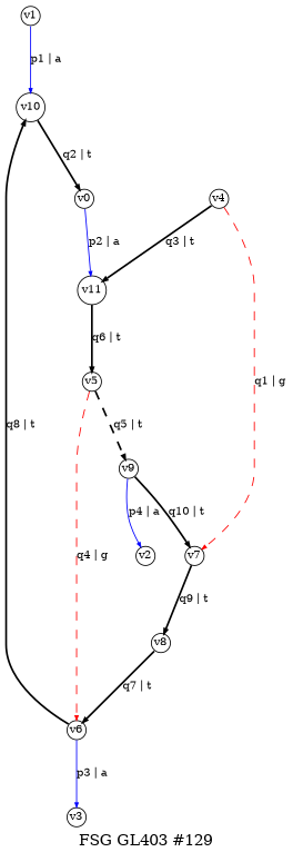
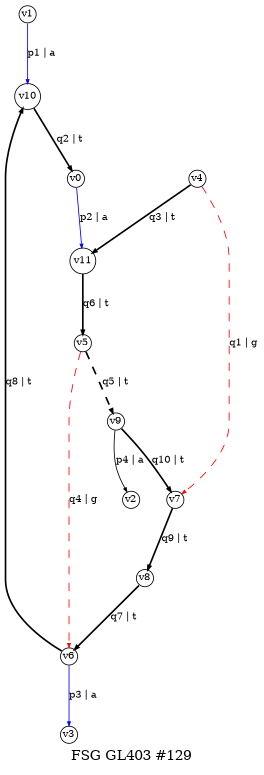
  digraph {
    fontsize=10
    label="FSG GL403 #129"
    noverlap=scale
    node [fontsize=7 margin=0 penwidth=0.6 shape=circle]
    edge [arrowsize=0.3 color=black fontsize=7 penwidth=1.2 style=solid]
    v1 [height=0.01]
    v10 [height=0.01]
    v0 [height=0.01]
    v4 [height=0.01]
    v11 [height=0.01]
    v7 [height=0.01]
    v5 [height=0.01]
    v6 [height=0.01]
    v9 [height=0.01]
    v8 [height=0.01]
    v3 [height=0.01]
    v2 [height=0.01]
    v1 -> v10 [color=blue label="p1 | a" penwidth=0.6]
    v10 -> v0 [label="q2 | t"]
    v0 -> v11 [color=blue label="p2 | a" penwidth=0.6]
    v4 -> v11 [label="q3 | t"]
    v4 -> v7 [color=red label="q1 | g" penwidth=0.6 style=dashed]
    v11 -> v5 [label="q6 | t"]
    v7 -> v8 [label="q9 | t"]
    v5 -> v6 [color=red label="q4 | g" penwidth=0.6 style=dashed]
    v5 -> v9 [label="q5 | t" style=dashed]
    v6 -> v10 [label="q8 | t"]
    v6 -> v3 [color=blue label="p3 | a" penwidth=0.6]
    v9 -> v7 [label="q10 | t"]
-   v9 -> v2 [color=blue label="p4 | a" penwidth=0.6]
+   v9 -> v2 [label="p4 | a" penwidth=0.6]
    v8 -> v6 [label="q7 | t"]
  }
